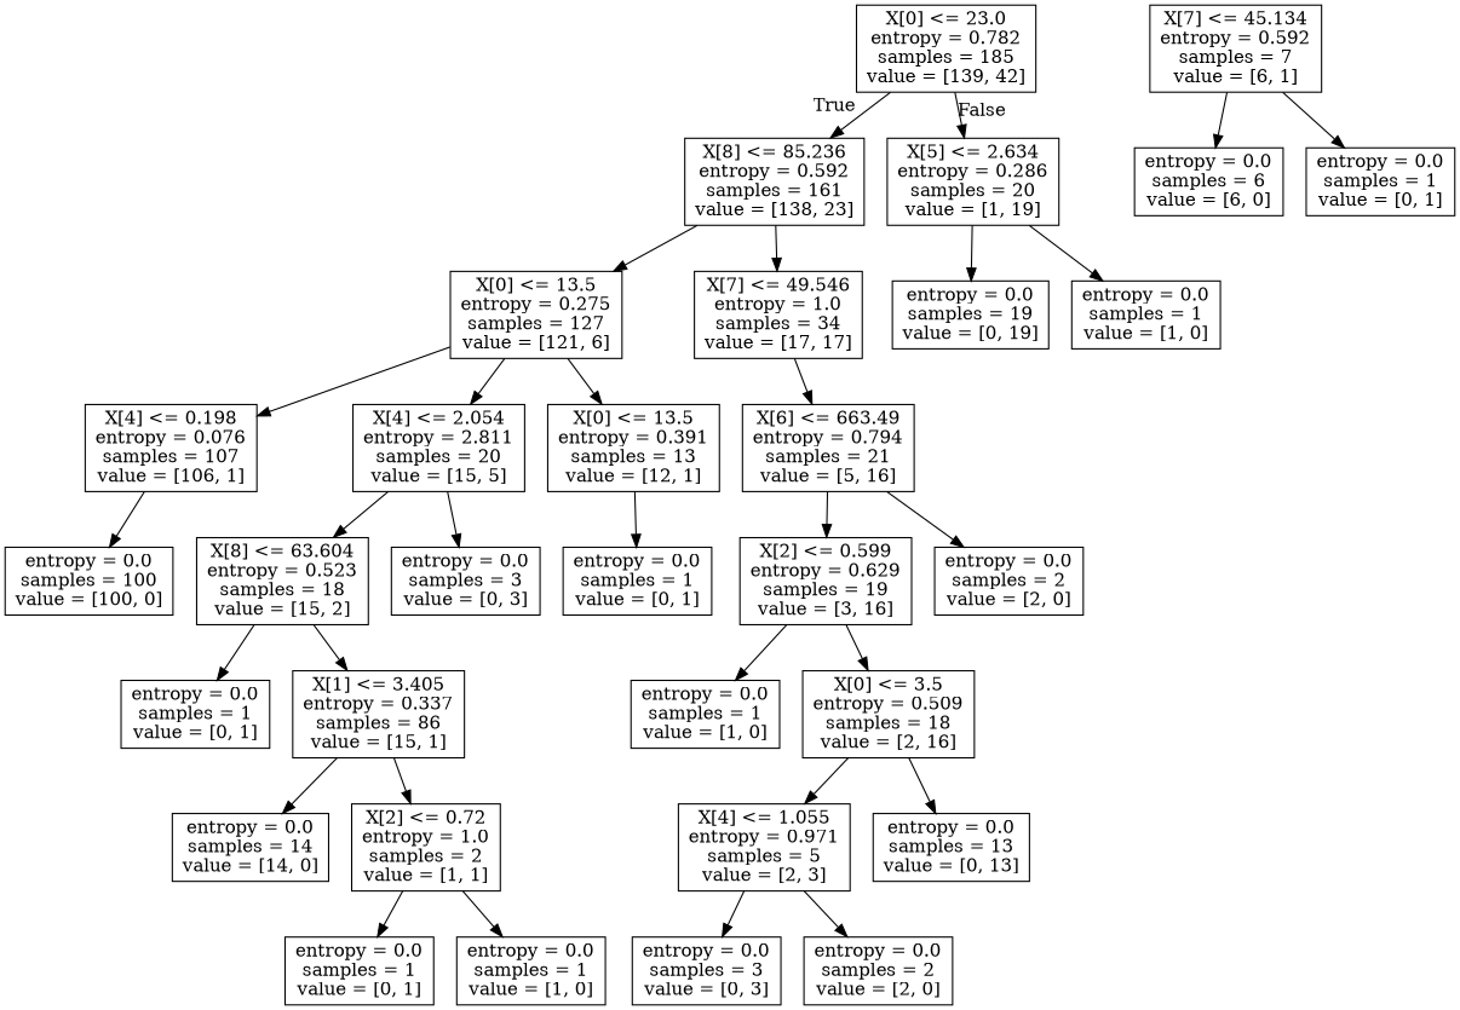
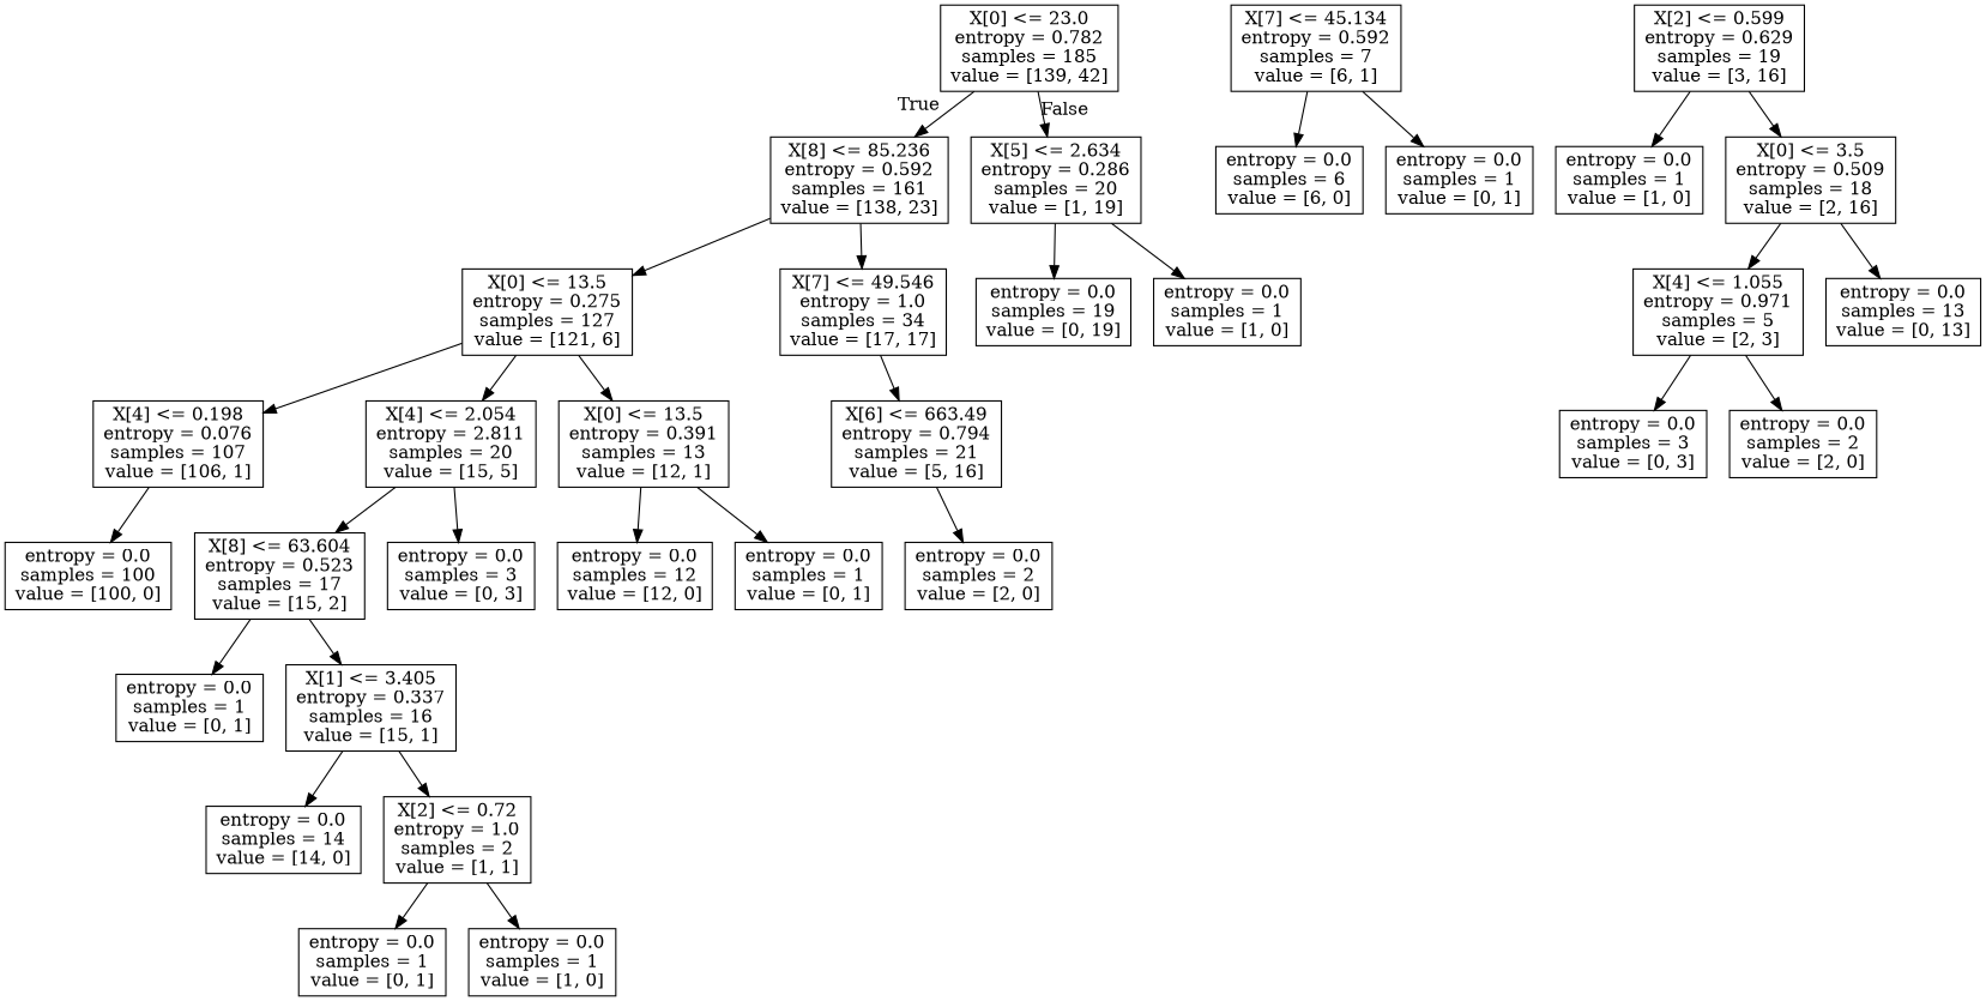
  digraph {
    node [shape=box]
    n1 [label="X[0] <= 23.0\nentropy = 0.782\nsamples = 185\nvalue = [139, 42]"]
    n2 [label="X[8] <= 85.236\nentropy = 0.592\nsamples = 161\nvalue = [138, 23]"]
    n3 [label="X[5] <= 2.634\nentropy = 0.286\nsamples = 20\nvalue = [1, 19]"]
    n4 [label="X[0] <= 13.5\nentropy = 0.275\nsamples = 127\nvalue = [121, 6]"]
    n5 [label="X[7] <= 49.546\nentropy = 1.0\nsamples = 34\nvalue = [17, 17]"]
    n6 [label="entropy = 0.0\nsamples = 19\nvalue = [0, 19]"]
    n7 [label="entropy = 0.0\nsamples = 1\nvalue = [1, 0]"]
    n8 [label="X[4] <= 0.198\nentropy = 0.076\nsamples = 107\nvalue = [106, 1]"]
    n9 [label="X[4] <= 2.054\nentropy = 2.811\nsamples = 20\nvalue = [15, 5]"]
    n10 [label="X[0] <= 13.5\nentropy = 0.391\nsamples = 13\nvalue = [12, 1]"]
    n11 [label="X[6] <= 663.49\nentropy = 0.794\nsamples = 21\nvalue = [5, 16]"]
    n12 [label="entropy = 0.0\nsamples = 100\nvalue = [100, 0]"]
-   n13 [label="X[8] <= 63.604\nentropy = 0.523\nsamples = 18\nvalue = [15, 2]"]
+   n13 [label="X[8] <= 63.604\nentropy = 0.523\nsamples = 17\nvalue = [15, 2]"]
    n14 [label="entropy = 0.0\nsamples = 3\nvalue = [0, 3]"]
    n15 [label="X[7] <= 45.134\nentropy = 0.592\nsamples = 7\nvalue = [6, 1]"]
    n16 [label="entropy = 0.0\nsamples = 6\nvalue = [6, 0]"]
    n17 [label="entropy = 0.0\nsamples = 1\nvalue = [0, 1]"]
    n18 [label="entropy = 0.0\nsamples = 1\nvalue = [0, 1]"]
-   n19 [label="X[1] <= 3.405\nentropy = 0.337\nsamples = 86\nvalue = [15, 1]"]
+   n19 [label="X[1] <= 3.405\nentropy = 0.337\nsamples = 16\nvalue = [15, 1]"]
    n20 [label="entropy = 0.0\nsamples = 14\nvalue = [14, 0]"]
    n21 [label="X[2] <= 0.72\nentropy = 1.0\nsamples = 2\nvalue = [1, 1]"]
    n22 [label="entropy = 0.0\nsamples = 1\nvalue = [0, 1]"]
    n23 [label="entropy = 0.0\nsamples = 1\nvalue = [1, 0]"]
+   n24 [label="entropy = 0.0\nsamples = 12\nvalue = [12, 0]"]
    n25 [label="entropy = 0.0\nsamples = 1\nvalue = [0, 1]"]
    n26 [label="X[2] <= 0.599\nentropy = 0.629\nsamples = 19\nvalue = [3, 16]"]
    n27 [label="entropy = 0.0\nsamples = 2\nvalue = [2, 0]"]
    n28 [label="entropy = 0.0\nsamples = 1\nvalue = [1, 0]"]
    n29 [label="X[0] <= 3.5\nentropy = 0.509\nsamples = 18\nvalue = [2, 16]"]
    n30 [label="X[4] <= 1.055\nentropy = 0.971\nsamples = 5\nvalue = [2, 3]"]
    n31 [label="entropy = 0.0\nsamples = 13\nvalue = [0, 13]"]
    n32 [label="entropy = 0.0\nsamples = 3\nvalue = [0, 3]"]
    n33 [label="entropy = 0.0\nsamples = 2\nvalue = [2, 0]"]
    n1 -> n2 [headlabel=True labelangle=45 labeldistance=2.5]
    n1 -> n3 [headlabel=False labelangle=-45 labeldistance=2.5]
    n2 -> n4
    n2 -> n5
    n3 -> n6
    n3 -> n7
    n4 -> n8
    n4 -> n9
    n4 -> n10
    n5 -> n11
    n8 -> n12
    n9 -> n13
    n9 -> n14
+   n10 -> n24
    n10 -> n25
-   n11 -> n26
    n11 -> n27
    n13 -> n18
    n13 -> n19
    n15 -> n16
    n15 -> n17
    n19 -> n20
    n19 -> n21
    n21 -> n22
    n21 -> n23
    n26 -> n28
    n26 -> n29
    n29 -> n30
    n29 -> n31
    n30 -> n32
    n30 -> n33
  }
